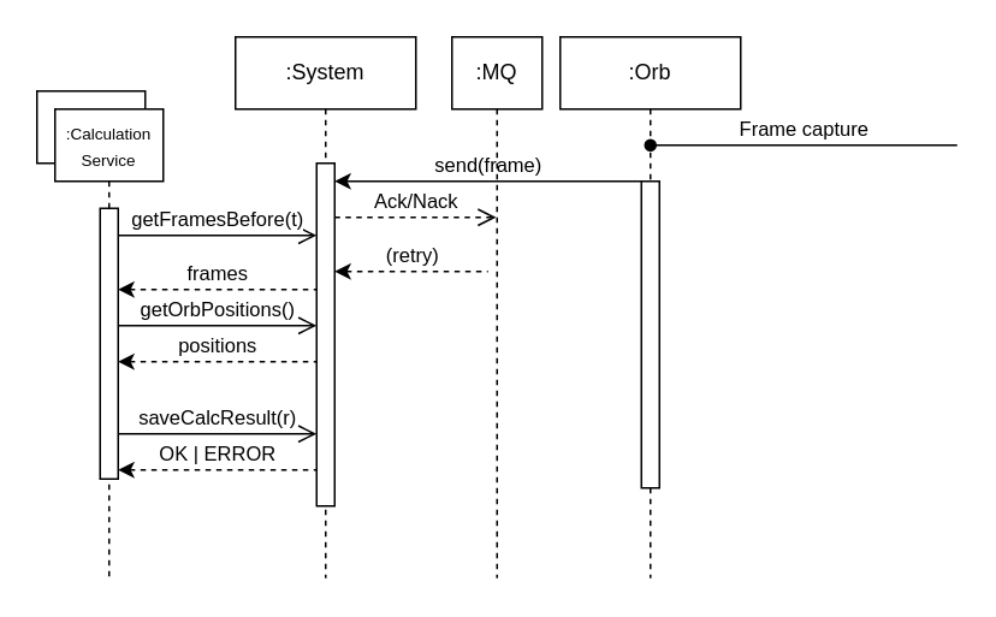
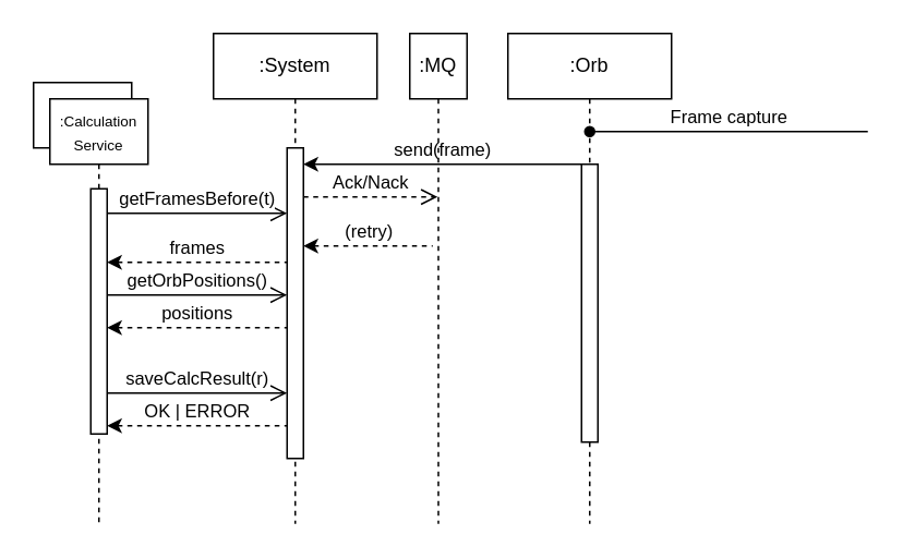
  <mxCell id="0" />
  <mxCell id="1" parent="0" />
  <mxCell id="2" value="" style="rounded=0;whiteSpace=wrap;html=1;" parent="1" vertex="1"><mxGeometry x="20" y="50" width="60" height="40" as="geometry" /></mxCell>
  <mxCell id="3" value=":System" style="shape=umlLifeline;perimeter=lifelinePerimeter;whiteSpace=wrap;html=1;container=0;dropTarget=0;collapsible=0;recursiveResize=0;outlineConnect=0;portConstraint=eastwest;newEdgeStyle={&quot;edgeStyle&quot;:&quot;elbowEdgeStyle&quot;,&quot;elbow&quot;:&quot;vertical&quot;,&quot;curved&quot;:0,&quot;rounded&quot;:0};" parent="1" vertex="1"><mxGeometry x="130" y="20" width="100" height="300" as="geometry" /></mxCell>
  <mxCell id="4" value="" style="html=1;points=[];perimeter=orthogonalPerimeter;outlineConnect=0;targetShapes=umlLifeline;portConstraint=eastwest;newEdgeStyle={&quot;edgeStyle&quot;:&quot;elbowEdgeStyle&quot;,&quot;elbow&quot;:&quot;vertical&quot;,&quot;curved&quot;:0,&quot;rounded&quot;:0};" parent="3" vertex="1"><mxGeometry x="45" y="70" width="10" height="190" as="geometry" /></mxCell>
  <mxCell id="5" value=":Orb" style="shape=umlLifeline;perimeter=lifelinePerimeter;whiteSpace=wrap;html=1;container=0;dropTarget=0;collapsible=0;recursiveResize=0;outlineConnect=0;portConstraint=eastwest;newEdgeStyle={&quot;edgeStyle&quot;:&quot;elbowEdgeStyle&quot;,&quot;elbow&quot;:&quot;vertical&quot;,&quot;curved&quot;:0,&quot;rounded&quot;:0};" parent="1" vertex="1"><mxGeometry x="310" y="20" width="100" height="300" as="geometry" /></mxCell>
  <mxCell id="6" value="" style="html=1;points=[];perimeter=orthogonalPerimeter;outlineConnect=0;targetShapes=umlLifeline;portConstraint=eastwest;newEdgeStyle={&quot;edgeStyle&quot;:&quot;elbowEdgeStyle&quot;,&quot;elbow&quot;:&quot;vertical&quot;,&quot;curved&quot;:0,&quot;rounded&quot;:0};" parent="5" vertex="1"><mxGeometry x="45" y="80" width="10" height="170" as="geometry" /></mxCell>
  <mxCell id="7" value="send(frame)" style="html=1;verticalAlign=bottom;endArrow=none;edgeStyle=elbowEdgeStyle;elbow=vertical;curved=0;rounded=0;endFill=0;startArrow=classic;startFill=1;" parent="1" source="4" target="6" edge="1"><mxGeometry relative="1" as="geometry"><mxPoint x="285" y="110" as="sourcePoint" /><Array as="points"><mxPoint x="270" y="100" /></Array></mxGeometry></mxCell>
- <mxCell id="8" value=":MQ" style="shape=umlLifeline;perimeter=lifelinePerimeter;whiteSpace=wrap;html=1;container=0;dropTarget=0;collapsible=0;recursiveResize=0;outlineConnect=0;portConstraint=eastwest;newEdgeStyle={&quot;edgeStyle&quot;:&quot;elbowEdgeStyle&quot;,&quot;elbow&quot;:&quot;vertical&quot;,&quot;curved&quot;:0,&quot;rounded&quot;:0};" parent="1" vertex="1"><mxGeometry x="250" y="20" width="50" height="300" as="geometry" /></mxCell>
+ <mxCell id="8" value=":MQ" style="shape=umlLifeline;perimeter=lifelinePerimeter;whiteSpace=wrap;html=1;container=0;dropTarget=0;collapsible=0;recursiveResize=0;outlineConnect=0;portConstraint=eastwest;newEdgeStyle={&quot;edgeStyle&quot;:&quot;elbowEdgeStyle&quot;,&quot;elbow&quot;:&quot;vertical&quot;,&quot;curved&quot;:0,&quot;rounded&quot;:0};" parent="1" vertex="1"><mxGeometry x="250" y="20" width="35" height="300" as="geometry" /></mxCell>
  <mxCell id="9" value="Ack/Nack" style="html=1;verticalAlign=bottom;endArrow=open;dashed=1;endSize=8;edgeStyle=elbowEdgeStyle;elbow=vertical;curved=0;rounded=0;" parent="1" source="4" target="8" edge="1"><mxGeometry relative="1" as="geometry"><mxPoint x="270" y="120" as="targetPoint" /><Array as="points"><mxPoint x="230" y="120" /></Array><mxPoint x="190" y="120" as="sourcePoint" /></mxGeometry></mxCell>
  <mxCell id="10" value="Frame capture" style="html=1;verticalAlign=bottom;endArrow=none;edgeStyle=elbowEdgeStyle;elbow=vertical;curved=0;rounded=0;endFill=0;startArrow=oval;startFill=1;" parent="1" edge="1"><mxGeometry relative="1" as="geometry"><mxPoint x="360" y="80" as="sourcePoint" /><Array as="points"><mxPoint x="445" y="80" /></Array><mxPoint x="530" y="80" as="targetPoint" /></mxGeometry></mxCell>
  <mxCell id="11" value="&lt;font style=&quot;font-size: 9px;&quot;&gt;:Calculation&lt;br&gt;Service&lt;/font&gt;" style="shape=umlLifeline;perimeter=lifelinePerimeter;whiteSpace=wrap;html=1;container=0;dropTarget=0;collapsible=0;recursiveResize=0;outlineConnect=0;portConstraint=eastwest;newEdgeStyle={&quot;edgeStyle&quot;:&quot;elbowEdgeStyle&quot;,&quot;elbow&quot;:&quot;vertical&quot;,&quot;curved&quot;:0,&quot;rounded&quot;:0};" parent="1" vertex="1"><mxGeometry x="30" y="60" width="60" height="260" as="geometry" /></mxCell>
  <mxCell id="12" value="" style="html=1;points=[];perimeter=orthogonalPerimeter;outlineConnect=0;targetShapes=umlLifeline;portConstraint=eastwest;newEdgeStyle={&quot;edgeStyle&quot;:&quot;elbowEdgeStyle&quot;,&quot;elbow&quot;:&quot;vertical&quot;,&quot;curved&quot;:0,&quot;rounded&quot;:0};" parent="11" vertex="1"><mxGeometry x="25" y="55" width="10" height="150" as="geometry" /></mxCell>
  <mxCell id="13" value="getFramesBefore(t)" style="html=1;verticalAlign=bottom;endArrow=open;endSize=8;edgeStyle=elbowEdgeStyle;elbow=vertical;curved=0;rounded=0;" parent="1" source="12" target="4" edge="1"><mxGeometry relative="1" as="geometry"><mxPoint x="150" y="130" as="targetPoint" /><Array as="points"><mxPoint x="115" y="130" /></Array><mxPoint x="70" y="130" as="sourcePoint" /></mxGeometry></mxCell>
  <mxCell id="14" value="frames" style="html=1;verticalAlign=bottom;endArrow=none;endSize=8;edgeStyle=elbowEdgeStyle;elbow=vertical;curved=0;rounded=0;startArrow=classic;startFill=1;endFill=0;dashed=1;" parent="1" source="12" target="4" edge="1"><mxGeometry relative="1" as="geometry"><mxPoint x="160" y="160" as="targetPoint" /><Array as="points"><mxPoint x="150" y="160" /><mxPoint x="115" y="160" /></Array><mxPoint x="70" y="160" as="sourcePoint" /></mxGeometry></mxCell>
  <mxCell id="15" value="saveCalcResult(r)" style="html=1;verticalAlign=bottom;endArrow=open;endSize=8;edgeStyle=elbowEdgeStyle;elbow=vertical;curved=0;rounded=0;" parent="1" source="12" target="4" edge="1"><mxGeometry relative="1" as="geometry"><mxPoint x="160" y="240" as="targetPoint" /><Array as="points"><mxPoint x="115" y="240" /></Array><mxPoint x="70" y="240" as="sourcePoint" /></mxGeometry></mxCell>
  <mxCell id="16" value="OK | ERROR" style="html=1;verticalAlign=bottom;endArrow=none;endSize=8;edgeStyle=elbowEdgeStyle;elbow=vertical;curved=0;rounded=0;startArrow=classic;startFill=1;endFill=0;dashed=1;" parent="1" source="12" target="4" edge="1"><mxGeometry relative="1" as="geometry"><mxPoint x="170" y="260" as="targetPoint" /><Array as="points"><mxPoint x="115" y="260" /></Array><mxPoint x="70" y="260" as="sourcePoint" /></mxGeometry></mxCell>
  <mxCell id="17" value="(retry)" style="html=1;verticalAlign=bottom;endArrow=none;endSize=8;edgeStyle=elbowEdgeStyle;elbow=vertical;curved=0;rounded=0;startArrow=classic;startFill=1;endFill=0;dashed=1;entryX=0.4;entryY=0.433;entryDx=0;entryDy=0;entryPerimeter=0;" parent="1" source="4" target="8" edge="1"><mxGeometry relative="1" as="geometry"><mxPoint x="270" y="150" as="targetPoint" /><Array as="points"><mxPoint x="235" y="150" /></Array><mxPoint x="190" y="150" as="sourcePoint" /></mxGeometry></mxCell>
  <mxCell id="18" value="getOrbPositions()" style="html=1;verticalAlign=bottom;endArrow=open;endSize=8;edgeStyle=elbowEdgeStyle;elbow=vertical;curved=0;rounded=0;" parent="1" source="12" target="4" edge="1"><mxGeometry relative="1" as="geometry"><mxPoint x="170" y="190" as="targetPoint" /><Array as="points"><mxPoint y="180" x="90" /><mxPoint x="120" y="189.81" /></Array><mxPoint x="70" y="189.81" as="sourcePoint" /></mxGeometry></mxCell>
  <mxCell id="19" value="positions" style="html=1;verticalAlign=bottom;endArrow=none;endSize=8;edgeStyle=elbowEdgeStyle;elbow=vertical;curved=0;rounded=0;startArrow=classic;startFill=1;endFill=0;dashed=1;" parent="1" source="12" target="4" edge="1"><mxGeometry relative="1" as="geometry"><mxPoint x="170" y="200" as="targetPoint" /><Array as="points"><mxPoint x="100" y="200" /><mxPoint y="210" x="90" /><mxPoint x="110" y="200" /><mxPoint x="130" y="200" /><mxPoint x="120" y="200" /></Array><mxPoint x="70" y="200" as="sourcePoint" /></mxGeometry></mxCell>
